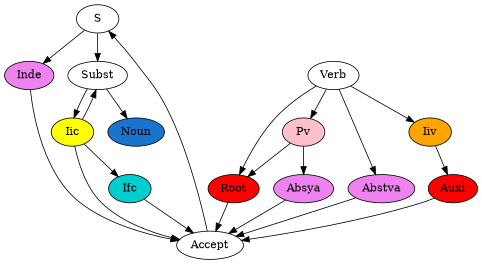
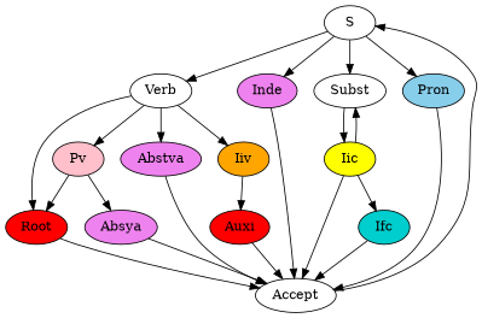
  digraph {
    node [style=filled]
    S [style=""]
    Verb [style=""]
    Inde [fillcolor=Violet]
    Subst [style=""]
+   Pron [fillcolor=Skyblue]
    Root [fillcolor=Red]
    Pv [fillcolor=Pink]
    Abstva [fillcolor=Violet]
    Iiv [fillcolor=Orange]
    Accept [style=""]
    Iic [fillcolor=Yellow]
-   Noun [fillcolor=Dodgerblue3]
    Absya [fillcolor=Violet]
    Auxi [fillcolor=Red]
    Ifc [fillcolor=Cyan3]
+   S -> Verb
    S -> Inde
    S -> Subst
+   S -> Pron
    Verb -> Root
    Verb -> Pv
    Verb -> Abstva
    Verb -> Iiv
    Inde -> Accept
    Subst -> Iic
-   Subst -> Noun
+   Pron -> Accept
    Root -> Accept
    Pv -> Root
    Pv -> Absya
    Abstva -> Accept
    Iiv -> Auxi
    Accept -> S
    Iic -> Subst
    Iic -> Accept
    Iic -> Ifc
    Absya -> Accept
    Auxi -> Accept
    Ifc -> Accept
  }
